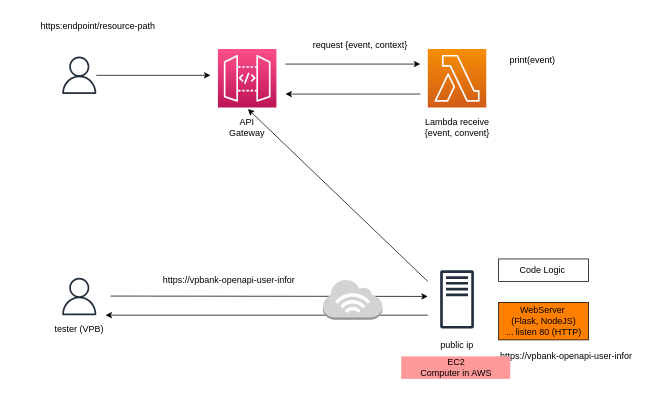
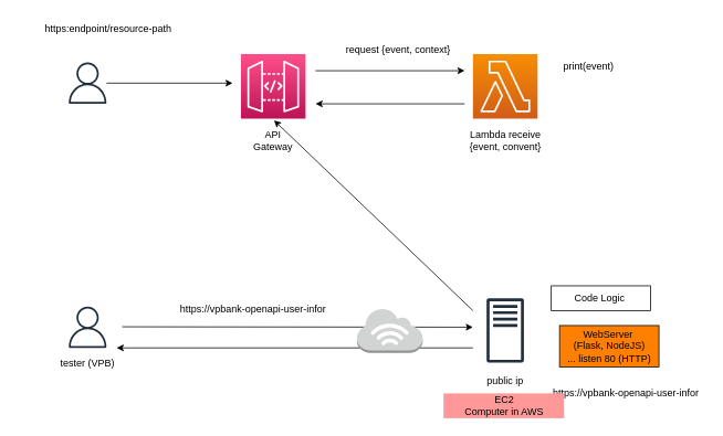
  <mxCell id="0" />
  <mxCell id="1" parent="0" />
  <mxCell id="2" value="" style="sketch=0;points=[[0,0,0],[0.25,0,0],[0.5,0,0],[0.75,0,0],[1,0,0],[0,1,0],[0.25,1,0],[0.5,1,0],[0.75,1,0],[1,1,0],[0,0.25,0],[0,0.5,0],[0,0.75,0],[1,0.25,0],[1,0.5,0],[1,0.75,0]];outlineConnect=0;fontColor=#232F3E;gradientColor=#FF4F8B;gradientDirection=north;fillColor=#BC1356;strokeColor=#ffffff;dashed=0;verticalLabelPosition=bottom;verticalAlign=top;align=center;html=1;fontSize=12;fontStyle=0;aspect=fixed;shape=mxgraph.aws4.resourceIcon;resIcon=mxgraph.aws4.api_gateway;" vertex="1" parent="1"><mxGeometry x="290" y="65" width="78" height="78" as="geometry" /></mxCell>
  <mxCell id="3" value="" style="sketch=0;points=[[0,0,0],[0.25,0,0],[0.5,0,0],[0.75,0,0],[1,0,0],[0,1,0],[0.25,1,0],[0.5,1,0],[0.75,1,0],[1,1,0],[0,0.25,0],[0,0.5,0],[0,0.75,0],[1,0.25,0],[1,0.5,0],[1,0.75,0]];outlineConnect=0;fontColor=#232F3E;gradientColor=#F78E04;gradientDirection=north;fillColor=#D05C17;strokeColor=#ffffff;dashed=0;verticalLabelPosition=bottom;verticalAlign=top;align=center;html=1;fontSize=12;fontStyle=0;aspect=fixed;shape=mxgraph.aws4.resourceIcon;resIcon=mxgraph.aws4.lambda;" vertex="1" parent="1"><mxGeometry x="570" y="65" width="78" height="78" as="geometry" /></mxCell>
  <mxCell id="4" style="edgeStyle=none;html=1;" edge="1" parent="1" source="5"><mxGeometry relative="1" as="geometry"><mxPoint x="280" y="100" as="targetPoint" /></mxGeometry></mxCell>
  <mxCell id="5" value="" style="sketch=0;outlineConnect=0;fontColor=#232F3E;gradientColor=none;fillColor=#232F3D;strokeColor=none;dashed=0;verticalLabelPosition=bottom;verticalAlign=top;align=center;html=1;fontSize=12;fontStyle=0;aspect=fixed;pointerEvents=1;shape=mxgraph.aws4.user;" vertex="1" parent="1"><mxGeometry x="80" y="75" width="50" height="50" as="geometry" /></mxCell>
  <mxCell id="6" value="Lambda receive {event, convent}" style="text;html=1;strokeColor=none;fillColor=none;align=center;verticalAlign=middle;whiteSpace=wrap;rounded=0;" vertex="1" parent="1"><mxGeometry x="553.5" y="155" width="111" height="30" as="geometry" /></mxCell>
  <mxCell id="7" value="" style="endArrow=classic;html=1;" edge="1" parent="1"><mxGeometry width="50" height="50" relative="1" as="geometry"><mxPoint x="380" y="85" as="sourcePoint" /><mxPoint x="560" y="85" as="targetPoint" /></mxGeometry></mxCell>
  <mxCell id="8" value="" style="endArrow=classic;html=1;" edge="1" parent="1"><mxGeometry width="50" height="50" relative="1" as="geometry"><mxPoint x="560" y="125" as="sourcePoint" /><mxPoint x="380" y="125" as="targetPoint" /></mxGeometry></mxCell>
  <mxCell id="9" value="https:endpoint/resource-path" style="text;html=1;strokeColor=none;fillColor=none;align=center;verticalAlign=middle;whiteSpace=wrap;rounded=0;" vertex="1" parent="1"><mxGeometry x="20" y="20" width="220" height="30" as="geometry" /></mxCell>
  <mxCell id="10" value="API Gateway" style="text;html=1;strokeColor=none;fillColor=none;align=center;verticalAlign=middle;whiteSpace=wrap;rounded=0;" vertex="1" parent="1"><mxGeometry x="299" y="155" width="60" height="30" as="geometry" /></mxCell>
  <mxCell id="11" value="request {event, context}" style="text;html=1;strokeColor=none;fillColor=none;align=center;verticalAlign=middle;whiteSpace=wrap;rounded=0;" vertex="1" parent="1"><mxGeometry x="410" y="45" width="140" height="30" as="geometry" /></mxCell>
  <mxCell id="12" value="print(event)" style="text;html=1;strokeColor=none;fillColor=none;align=center;verticalAlign=middle;whiteSpace=wrap;rounded=0;" vertex="1" parent="1"><mxGeometry x="660" y="65" width="100" height="30" as="geometry" /></mxCell>
  <mxCell id="13" value="" style="sketch=0;outlineConnect=0;fontColor=#232F3E;gradientColor=none;fillColor=#232F3D;strokeColor=none;dashed=0;verticalLabelPosition=bottom;verticalAlign=top;align=center;html=1;fontSize=12;fontStyle=0;aspect=fixed;pointerEvents=1;shape=mxgraph.aws4.traditional_server;" vertex="1" parent="1"><mxGeometry x="586.5" y="360" width="45" height="78" as="geometry" /></mxCell>
  <mxCell id="14" value="Code Logic&amp;nbsp;" style="rounded=0;whiteSpace=wrap;html=1;" vertex="1" parent="1"><mxGeometry x="664.5" y="345" width="120" height="30" as="geometry" /></mxCell>
- <mxCell id="15" value="WebServer&amp;nbsp;&lt;br&gt;(Flask, NodeJS)&lt;br&gt;... listen 80 (HTTP)" style="rounded=0;whiteSpace=wrap;html=1;fillColor=#FF8000;" vertex="1" parent="1"><mxGeometry x="664.5" y="403" width="120" height="50" as="geometry" /></mxCell>
+ <mxCell id="15" value="WebServer&amp;nbsp;&lt;br&gt;(Flask, NodeJS)&lt;br&gt;... listen 80 (HTTP)" style="rounded=0;whiteSpace=wrap;html=1;fillColor=#FF8000;" vertex="1" parent="1"><mxGeometry x="674.5" y="393" width="120" height="50" as="geometry" /></mxCell>
  <mxCell id="16" value="https://vpbank-openapi-user-infor" style="text;html=1;strokeColor=none;fillColor=none;align=center;verticalAlign=middle;whiteSpace=wrap;rounded=0;" vertex="1" parent="1"><mxGeometry x="660" y="460" width="190" height="30" as="geometry" /></mxCell>
  <mxCell id="17" value="" style="sketch=0;outlineConnect=0;fontColor=#232F3E;gradientColor=none;fillColor=#232F3D;strokeColor=none;dashed=0;verticalLabelPosition=bottom;verticalAlign=top;align=center;html=1;fontSize=12;fontStyle=0;aspect=fixed;pointerEvents=1;shape=mxgraph.aws4.user;" vertex="1" parent="1"><mxGeometry x="80" y="370" width="50" height="50" as="geometry" /></mxCell>
  <mxCell id="18" value="tester (VPB)" style="text;html=1;strokeColor=none;fillColor=none;align=center;verticalAlign=middle;whiteSpace=wrap;rounded=0;" vertex="1" parent="1"><mxGeometry x="50" y="425" width="110" height="28" as="geometry" /></mxCell>
  <mxCell id="19" value="https://vpbank-openapi-user-infor" style="text;html=1;strokeColor=none;fillColor=none;align=center;verticalAlign=middle;whiteSpace=wrap;rounded=0;" vertex="1" parent="1"><mxGeometry x="210" y="358" width="190" height="30" as="geometry" /></mxCell>
  <mxCell id="20" style="edgeStyle=none;html=1;" edge="1" parent="1"><mxGeometry relative="1" as="geometry"><mxPoint x="570" y="395" as="targetPoint" /><mxPoint x="146.727" y="394.5" as="sourcePoint" /></mxGeometry></mxCell>
  <mxCell id="21" value="" style="endArrow=classic;html=1;" edge="1" parent="1"><mxGeometry width="50" height="50" relative="1" as="geometry"><mxPoint x="570" y="420" as="sourcePoint" /><mxPoint x="140" y="420" as="targetPoint" /></mxGeometry></mxCell>
  <mxCell id="22" value="" style="outlineConnect=0;dashed=0;verticalLabelPosition=bottom;verticalAlign=top;align=center;html=1;shape=mxgraph.aws3.internet_3;fillColor=#D2D3D3;gradientColor=none;" vertex="1" parent="1"><mxGeometry x="430" y="372" width="79.5" height="54" as="geometry" /></mxCell>
  <mxCell id="23" value="public ip" style="text;html=1;strokeColor=none;fillColor=none;align=center;verticalAlign=middle;whiteSpace=wrap;rounded=0;" vertex="1" parent="1"><mxGeometry x="579" y="445" width="60" height="30" as="geometry" /></mxCell>
  <mxCell id="24" value="" style="endArrow=classic;html=1;" edge="1" parent="1"><mxGeometry width="50" height="50" relative="1" as="geometry"><mxPoint x="570" y="375" as="sourcePoint" /><mxPoint x="330" y="145" as="targetPoint" /></mxGeometry></mxCell>
  <mxCell id="25" value="EC2&lt;br&gt;Computer in AWS" style="text;html=1;strokeColor=none;fillColor=#FF9999;align=center;verticalAlign=middle;whiteSpace=wrap;rounded=0;" vertex="1" parent="1"><mxGeometry x="534.5" y="475" width="145.5" height="30" as="geometry" /></mxCell>
